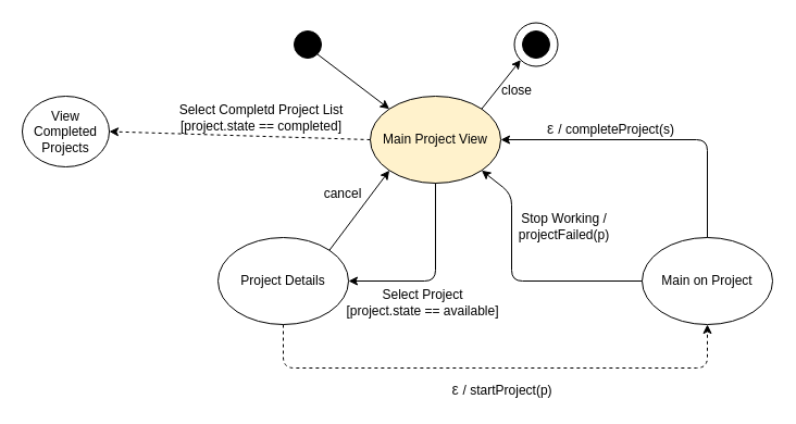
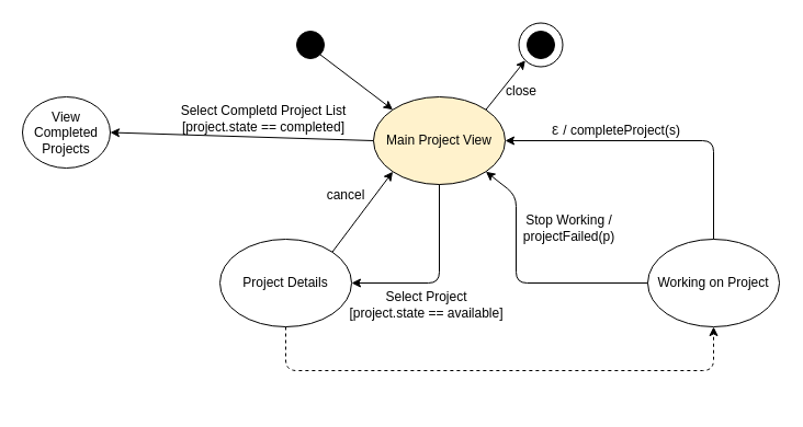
  <mxCell id="0" />
  <mxCell id="1" parent="0" />
  <mxCell id="2" value="Main Project View" style="ellipse;whiteSpace=wrap;html=1;fillColor=#fff2cc;" parent="1" vertex="1"><mxGeometry x="340" y="88" width="120" height="80" as="geometry" /></mxCell>
  <mxCell id="3" value="Project Details" style="ellipse;whiteSpace=wrap;html=1;" parent="1" vertex="1"><mxGeometry x="200" y="218" width="120" height="80" as="geometry" /></mxCell>
- <mxCell id="4" value="Main on Project" style="ellipse;whiteSpace=wrap;html=1;" parent="1" vertex="1"><mxGeometry x="590" y="218" width="120" height="80" as="geometry" /></mxCell>
+ <mxCell id="4" value="Working on Project" style="ellipse;whiteSpace=wrap;html=1;" parent="1" vertex="1"><mxGeometry x="590" y="218" width="120" height="80" as="geometry" /></mxCell>
  <mxCell id="5" value="" style="ellipse;whiteSpace=wrap;html=1;aspect=fixed;strokeColor=#000000;fillColor=#000000;" parent="1" vertex="1"><mxGeometry x="270" y="28" width="25" height="25" as="geometry" /></mxCell>
  <mxCell id="6" value="" style="endArrow=classic;html=1;strokeColor=#000000;entryX=0;entryY=0;entryDx=0;entryDy=0;exitX=1;exitY=1;exitDx=0;exitDy=0;" parent="1" source="5" target="2" edge="1"><mxGeometry width="50" height="50" relative="1" as="geometry"><mxPoint x="200" y="178" as="sourcePoint" /><mxPoint x="250" y="128" as="targetPoint" /></mxGeometry></mxCell>
  <mxCell id="7" value="" style="ellipse;whiteSpace=wrap;html=1;aspect=fixed;strokeColor=#000000;fillColor=#000000;" parent="1" vertex="1"><mxGeometry x="480" y="28" width="25" height="25" as="geometry" /></mxCell>
  <mxCell id="8" value="" style="ellipse;whiteSpace=wrap;html=1;aspect=fixed;strokeColor=#000000;fillColor=none;" parent="1" vertex="1"><mxGeometry x="472.5" y="20.5" width="40" height="40" as="geometry" /></mxCell>
  <mxCell id="9" value="" style="endArrow=classic;html=1;strokeColor=#000000;entryX=0;entryY=1;entryDx=0;entryDy=0;exitX=1;exitY=0;exitDx=0;exitDy=0;" parent="1" source="2" target="8" edge="1"><mxGeometry width="50" height="50" relative="1" as="geometry"><mxPoint x="540" y="198" as="sourcePoint" /><mxPoint x="590" y="148" as="targetPoint" /></mxGeometry></mxCell>
  <mxCell id="10" value="close" style="text;html=1;strokeColor=none;fillColor=none;align=center;verticalAlign=middle;whiteSpace=wrap;rounded=0;" parent="1" vertex="1"><mxGeometry x="455" y="73" width="40" height="20" as="geometry" /></mxCell>
  <mxCell id="11" value="" style="endArrow=classic;html=1;strokeColor=#000000;exitX=0.5;exitY=1;exitDx=0;exitDy=0;entryX=1;entryY=0.5;entryDx=0;entryDy=0;" parent="1" source="2" target="3" edge="1"><mxGeometry width="50" height="50" relative="1" as="geometry"><mxPoint x="220" y="208" as="sourcePoint" /><mxPoint x="310" y="198" as="targetPoint" /><Array as="points"><mxPoint x="400" y="258" /></Array></mxGeometry></mxCell>
  <mxCell id="12" value="cancel" style="text;html=1;strokeColor=none;fillColor=none;align=center;verticalAlign=middle;whiteSpace=wrap;rounded=0;" parent="1" vertex="1"><mxGeometry x="295" y="168" width="40" height="20" as="geometry" /></mxCell>
  <mxCell id="13" value="Select Project [project.state == available]" style="text;html=1;strokeColor=none;fillColor=none;align=center;verticalAlign=middle;whiteSpace=wrap;rounded=0;" parent="1" vertex="1"><mxGeometry x="317" y="268" width="143" height="20" as="geometry" /></mxCell>
  <mxCell id="14" value="" style="endArrow=classic;html=1;strokeColor=#000000;exitX=0.5;exitY=1;exitDx=0;exitDy=0;entryX=0.5;entryY=1;entryDx=0;entryDy=0;dashed=1;" parent="1" source="3" target="4" edge="1"><mxGeometry width="50" height="50" relative="1" as="geometry"><mxPoint x="320" y="468" as="sourcePoint" /><mxPoint x="370" y="418" as="targetPoint" /><Array as="points"><mxPoint x="260" y="338" /><mxPoint x="650" y="338" /></Array></mxGeometry></mxCell>
- <mxCell id="15" value="&lt;font color=&quot;#222222&quot; face=&quot;sans-serif&quot;&gt;&lt;span style=&quot;font-size: 14px ; background-color: rgb(255 , 255 , 255)&quot;&gt;ε&amp;nbsp;&lt;/span&gt;&lt;/font&gt;/ startProject(p)" style="text;html=1;strokeColor=none;fillColor=none;align=center;verticalAlign=middle;whiteSpace=wrap;rounded=0;" parent="1" vertex="1"><mxGeometry x="390" y="348" width="143" height="20" as="geometry" /></mxCell>
  <mxCell id="16" value="" style="endArrow=classic;html=1;strokeColor=#000000;exitX=0.5;exitY=0;exitDx=0;exitDy=0;entryX=1;entryY=0.5;entryDx=0;entryDy=0;" parent="1" source="4" target="2" edge="1"><mxGeometry width="50" height="50" relative="1" as="geometry"><mxPoint x="580" y="168" as="sourcePoint" /><mxPoint x="630" y="118" as="targetPoint" /><Array as="points"><mxPoint x="650" y="128" /></Array></mxGeometry></mxCell>
  <mxCell id="17" value="&lt;font color=&quot;#222222&quot; face=&quot;sans-serif&quot;&gt;&lt;span style=&quot;font-size: 14px ; background-color: rgb(255 , 255 , 255)&quot;&gt;ε&amp;nbsp;&lt;/span&gt;&lt;/font&gt;/ completeProject(s)" style="text;html=1;strokeColor=none;fillColor=none;align=center;verticalAlign=middle;whiteSpace=wrap;rounded=0;" parent="1" vertex="1"><mxGeometry x="490" y="108" width="143" height="20" as="geometry" /></mxCell>
  <mxCell id="18" value="" style="endArrow=classic;html=1;exitX=0;exitY=0.5;exitDx=0;exitDy=0;entryX=1;entryY=1;entryDx=0;entryDy=0;" edge="1" parent="1" source="4" target="2"><mxGeometry width="50" height="50" relative="1" as="geometry"><mxPoint x="450" y="238" as="sourcePoint" /><mxPoint x="500" y="188" as="targetPoint" /><Array as="points"><mxPoint x="470" y="258" /><mxPoint x="470" y="178" /></Array></mxGeometry></mxCell>
  <mxCell id="19" value="Stop Working / projectFailed(p)" style="text;html=1;strokeColor=none;fillColor=none;align=center;verticalAlign=middle;whiteSpace=wrap;rounded=0;" vertex="1" parent="1"><mxGeometry x="447" y="198" width="143" height="20" as="geometry" /></mxCell>
  <mxCell id="20" value="" style="endArrow=classic;html=1;exitX=1;exitY=0;exitDx=0;exitDy=0;entryX=0;entryY=1;entryDx=0;entryDy=0;" edge="1" parent="1" source="3" target="2"><mxGeometry width="50" height="50" relative="1" as="geometry"><mxPoint x="230" y="208" as="sourcePoint" /><mxPoint x="280" y="158" as="targetPoint" /></mxGeometry></mxCell>
  <mxCell id="21" value="View Completed Projects" style="ellipse;whiteSpace=wrap;html=1;" vertex="1" parent="1"><mxGeometry x="20" y="88" width="80" height="65" as="geometry" /></mxCell>
- <mxCell id="22" value="" style="endArrow=classic;html=1;exitX=0;exitY=0.5;exitDx=0;exitDy=0;entryX=1;entryY=0.5;entryDx=0;entryDy=0;dashed=1;" edge="1" parent="1" source="2" target="21"><mxGeometry width="50" height="50" relative="1" as="geometry"><mxPoint x="70" y="233" as="sourcePoint" /><mxPoint x="120" y="183" as="targetPoint" /></mxGeometry></mxCell>
+ <mxCell id="22" value="" style="endArrow=classic;html=1;exitX=0;exitY=0.5;exitDx=0;exitDy=0;entryX=1;entryY=0.5;entryDx=0;entryDy=0;" edge="1" parent="1" source="2" target="21"><mxGeometry width="50" height="50" relative="1" as="geometry"><mxPoint x="70" y="233" as="sourcePoint" /><mxPoint x="120" y="183" as="targetPoint" /></mxGeometry></mxCell>
  <mxCell id="23" value="Select Completd Project List [project.state == completed]" style="text;html=1;strokeColor=none;fillColor=none;align=center;verticalAlign=middle;whiteSpace=wrap;rounded=0;" vertex="1" parent="1"><mxGeometry x="160" y="98" width="160" height="20" as="geometry" /></mxCell>
